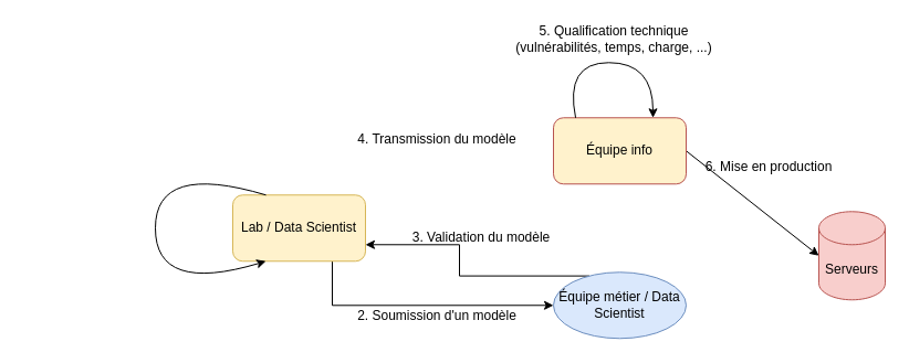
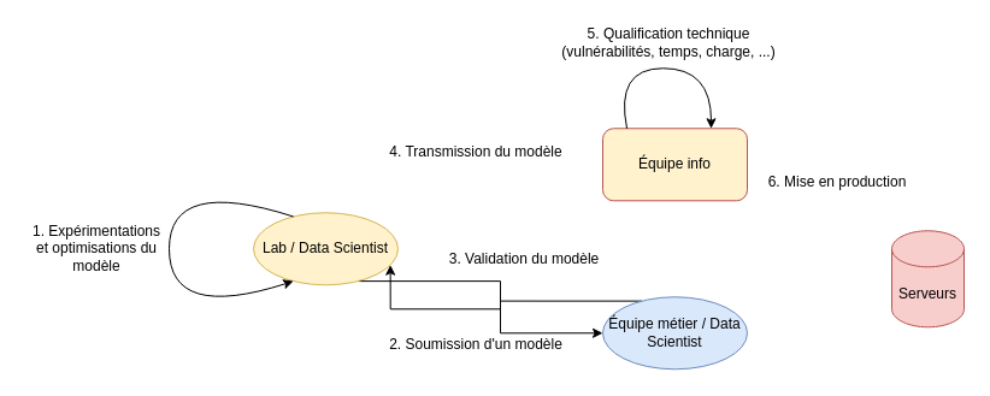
  <mxCell id="0" />
  <mxCell id="1" parent="0" />
  <mxCell id="2" style="edgeStyle=orthogonalEdgeStyle;rounded=0;orthogonalLoop=1;jettySize=auto;html=1;exitX=0.75;exitY=1;exitDx=0;exitDy=0;entryX=0;entryY=0.5;entryDx=0;entryDy=0;" edge="1" parent="1" source="3" target="7"><mxGeometry relative="1" as="geometry" /></mxCell>
- <mxCell id="3" value="Lab / Data Scientist" style="rounded=1;whiteSpace=wrap;html=1;fillColor=#fff2cc;strokeColor=#d6b656;" vertex="1" parent="1"><mxGeometry x="210" y="176.27" width="120" height="60" as="geometry" /></mxCell>
- <mxCell id="4" style="rounded=0;orthogonalLoop=1;jettySize=auto;html=1;exitX=1;exitY=0.5;exitDx=0;exitDy=0;entryX=0;entryY=0.5;entryDx=0;entryDy=0;entryPerimeter=0;" edge="1" parent="1" source="5" target="15"><mxGeometry relative="1" as="geometry" /></mxCell>
+ <mxCell id="3" value="Lab / Data Scientist" style="ellipse;whiteSpace=wrap;html=1;fillColor=#fff2cc;strokeColor=#d6b656;" vertex="1" parent="1"><mxGeometry x="210" y="176.27" width="120" height="60" as="geometry" /></mxCell>
  <mxCell id="5" value="Équipe info" style="rounded=1;whiteSpace=wrap;html=1;fillColor=#fff2cc;strokeColor=#b85450;" vertex="1" parent="1"><mxGeometry x="500" y="106.27" width="120" height="60" as="geometry" /></mxCell>
  <mxCell id="6" style="edgeStyle=orthogonalEdgeStyle;rounded=0;orthogonalLoop=1;jettySize=auto;html=1;exitX=0.25;exitY=0;exitDx=0;exitDy=0;entryX=1;entryY=0.75;entryDx=0;entryDy=0;" edge="1" parent="1" source="7" target="3"><mxGeometry relative="1" as="geometry" /></mxCell>
  <mxCell id="7" value="Équipe métier / Data Scientist" style="ellipse;whiteSpace=wrap;html=1;fillColor=#dae8fc;strokeColor=#6c8ebf;" vertex="1" parent="1"><mxGeometry x="500" y="246.27" width="120" height="60" as="geometry" /></mxCell>
  <mxCell id="8" value="2. Soumission d'un modèle" style="text;html=1;strokeColor=none;fillColor=none;align=center;verticalAlign=middle;whiteSpace=wrap;rounded=0;" vertex="1" parent="1"><mxGeometry x="300" y="271.27" width="190" height="30" as="geometry" /></mxCell>
  <mxCell id="9" value="3. Validation du modèle" style="text;html=1;strokeColor=none;fillColor=none;align=center;verticalAlign=middle;whiteSpace=wrap;rounded=0;" vertex="1" parent="1"><mxGeometry x="340" y="200" width="190" height="30" as="geometry" /></mxCell>
  <mxCell id="10" value="4. Transmission du modèle" style="text;html=1;strokeColor=none;fillColor=none;align=center;verticalAlign=middle;whiteSpace=wrap;rounded=0;" vertex="1" parent="1"><mxGeometry x="300" y="111.27" width="190" height="30" as="geometry" /></mxCell>
  <mxCell id="11" value="" style="curved=1;endArrow=classic;html=1;rounded=0;exitX=0.25;exitY=0;exitDx=0;exitDy=0;entryX=0.25;entryY=1;entryDx=0;entryDy=0;" edge="1" parent="1" source="3" target="3"><mxGeometry width="50" height="50" relative="1" as="geometry"><mxPoint x="170" y="166.27" as="sourcePoint" /><mxPoint x="100" y="256.27" as="targetPoint" /><Array as="points"><mxPoint x="140" y="146.27" /><mxPoint x="140" y="266.27" /></Array></mxGeometry></mxCell>
+ <mxCell id="12" value="1. Expérimentations et optimisations du modèle " style="text;html=1;strokeColor=none;fillColor=none;align=center;verticalAlign=middle;whiteSpace=wrap;rounded=0;" vertex="1" parent="1"><mxGeometry x="20" y="191.27" width="120" height="30" as="geometry" /></mxCell>
  <mxCell id="13" value="" style="curved=1;endArrow=classic;html=1;rounded=0;exitX=0.167;exitY=0;exitDx=0;exitDy=0;exitPerimeter=0;entryX=0.75;entryY=0;entryDx=0;entryDy=0;" edge="1" parent="1" source="5" target="5"><mxGeometry width="50" height="50" relative="1" as="geometry"><mxPoint x="520" y="96.27" as="sourcePoint" /><mxPoint x="590" y="105.27" as="targetPoint" /><Array as="points"><mxPoint x="510" y="56.27" /><mxPoint x="590" y="56.27" /></Array></mxGeometry></mxCell>
  <mxCell id="14" value="6. Mise en production " style="text;html=1;strokeColor=none;fillColor=none;align=center;verticalAlign=middle;whiteSpace=wrap;rounded=0;" vertex="1" parent="1"><mxGeometry x="600" y="136.27" width="190" height="30" as="geometry" /></mxCell>
  <mxCell id="15" value="Serveurs" style="shape=cylinder3;whiteSpace=wrap;html=1;boundedLbl=1;backgroundOutline=1;size=15;fillColor=#f8cecc;strokeColor=#b85450;" vertex="1" parent="1"><mxGeometry x="740" y="191.27" width="60" height="80" as="geometry" /></mxCell>
  <mxCell id="16" value="5. Qualification technique (vulnérabilités, temps, charge, ...)" style="text;html=1;strokeColor=none;fillColor=none;align=center;verticalAlign=middle;whiteSpace=wrap;rounded=0;" vertex="1" parent="1"><mxGeometry x="460" y="20" width="190" height="30" as="geometry" /></mxCell>
